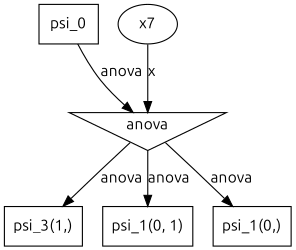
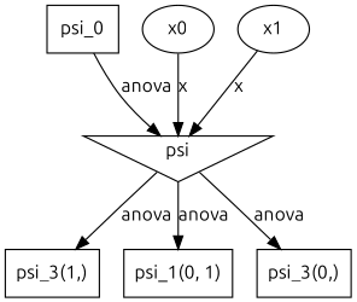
  digraph {
    fontname=Ubuntu
    node [fontname=Ubuntu shape=box]
    edge [fontname=Ubuntu]
    n1 [label="psi_3(1,)"]
-   anova [shape=invtriangle]
+   anova [shape=invtriangle label=psi]
    n3 [label="psi_1(0, 1)"]
-   "psi_1(0,)"
+   "psi_1(0,)" [label="psi_3(0,)"]
    psi_0
-   x0 [label=x7 shape=""]
+   x0 [shape=""]
+   x1 [shape=""]
    anova -> n1 [label=anova]
    anova -> n3 [label=anova]
    anova -> "psi_1(0,)" [label=anova]
    psi_0 -> anova [label=anova]
    x0 -> anova [label=x]
+   x1 -> anova [label=x]
  }
